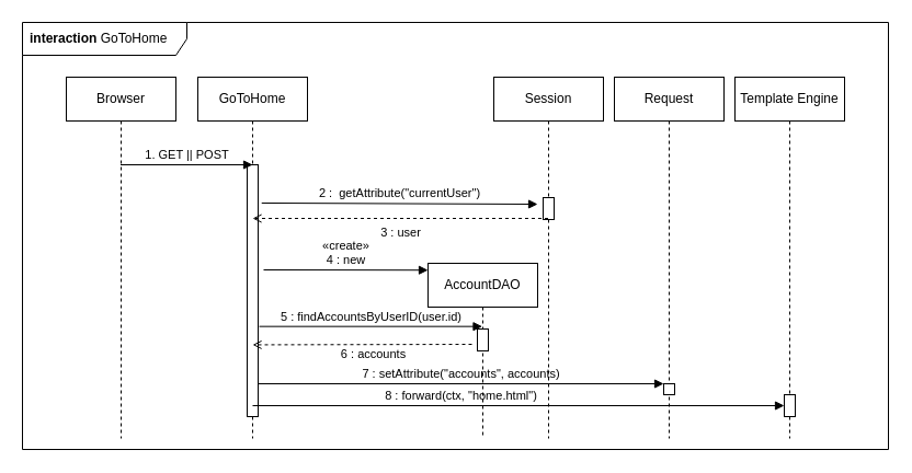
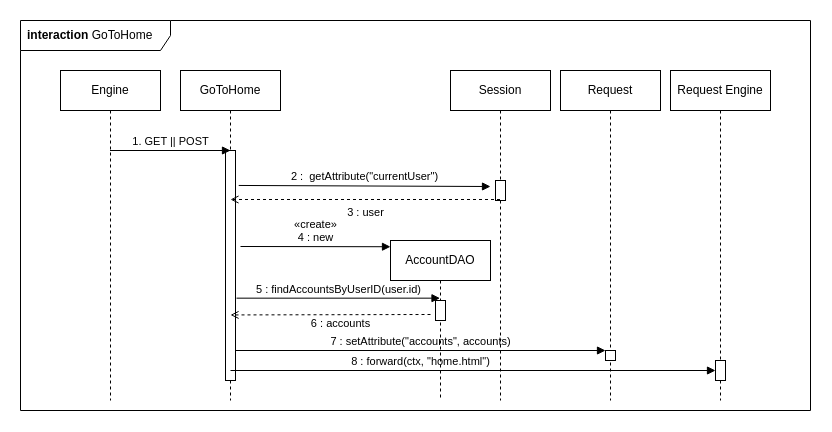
  <mxCell id="0" />
  <mxCell id="1" parent="0" />
  <mxCell id="2" value="&lt;b&gt;interaction&lt;/b&gt; GoToHome" style="shape=umlFrame;whiteSpace=wrap;html=1;width=150;height=30;boundedLbl=1;verticalAlign=middle;align=left;spacingLeft=5;" parent="1" vertex="1"><mxGeometry x="20" y="20" width="790" height="390" as="geometry" /></mxCell>
- <mxCell id="3" value="Browser" style="shape=umlLifeline;perimeter=lifelinePerimeter;whiteSpace=wrap;html=1;container=1;collapsible=0;recursiveResize=0;outlineConnect=0;" parent="1" vertex="1"><mxGeometry x="60" y="70" width="100" height="330" as="geometry" /></mxCell>
+ <mxCell id="3" value="Engine" style="shape=umlLifeline;perimeter=lifelinePerimeter;whiteSpace=wrap;html=1;container=1;collapsible=0;recursiveResize=0;outlineConnect=0;" parent="1" vertex="1"><mxGeometry x="60" y="70" width="100" height="330" as="geometry" /></mxCell>
  <mxCell id="4" value="GoToHome" style="shape=umlLifeline;perimeter=lifelinePerimeter;whiteSpace=wrap;html=1;container=1;collapsible=0;recursiveResize=0;outlineConnect=0;" parent="1" vertex="1"><mxGeometry x="180" y="70" width="100" height="330" as="geometry" /></mxCell>
  <mxCell id="5" value="" style="html=1;points=[];perimeter=orthogonalPerimeter;" parent="4" vertex="1"><mxGeometry x="45" y="80" width="10" height="230" as="geometry" /></mxCell>
  <mxCell id="6" value="7 : setAttribute(&quot;accounts&quot;, accounts)" style="html=1;verticalAlign=bottom;labelBackgroundColor=none;endArrow=block;endFill=1;rounded=0;exitX=1.322;exitY=0.064;exitDx=0;exitDy=0;exitPerimeter=0;" parent="4" target="14" edge="1"><mxGeometry width="160" relative="1" as="geometry"><mxPoint x="55" y="280" as="sourcePoint" /><mxPoint x="306.78" y="281.04" as="targetPoint" /><Array as="points" /></mxGeometry></mxCell>
  <mxCell id="7" value="1. GET || POST" style="html=1;verticalAlign=bottom;labelBackgroundColor=none;endArrow=block;endFill=1;rounded=0;entryX=0.5;entryY=0;entryDx=0;entryDy=0;entryPerimeter=0;" parent="1" source="3" target="5" edge="1"><mxGeometry width="160" relative="1" as="geometry"><mxPoint x="250" y="260" as="sourcePoint" /><mxPoint x="119.5" y="150" as="targetPoint" /><Array as="points"><mxPoint x="110" y="150" /></Array></mxGeometry></mxCell>
  <mxCell id="8" value="Session" style="shape=umlLifeline;perimeter=lifelinePerimeter;whiteSpace=wrap;html=1;container=1;collapsible=0;recursiveResize=0;outlineConnect=0;" parent="1" vertex="1"><mxGeometry x="450" y="70" width="100" height="330" as="geometry" /></mxCell>
  <mxCell id="9" value="" style="html=1;points=[];perimeter=orthogonalPerimeter;" parent="8" vertex="1"><mxGeometry x="45" y="110" width="10" height="20" as="geometry" /></mxCell>
  <mxCell id="10" value="2 :&amp;nbsp; getAttribute(&quot;currentUser&quot;)" style="html=1;verticalAlign=bottom;labelBackgroundColor=none;endArrow=block;endFill=1;rounded=0;exitX=1.322;exitY=0.064;exitDx=0;exitDy=0;exitPerimeter=0;" parent="1" edge="1"><mxGeometry width="160" relative="1" as="geometry"><mxPoint x="238.22" y="184.96" as="sourcePoint" /><mxPoint x="490" y="186" as="targetPoint" /><Array as="points" /></mxGeometry></mxCell>
  <mxCell id="11" value="AccountDAO" style="shape=umlLifeline;perimeter=lifelinePerimeter;whiteSpace=wrap;html=1;container=1;collapsible=0;recursiveResize=0;outlineConnect=0;" parent="1" vertex="1"><mxGeometry x="390" y="240" width="100" height="160" as="geometry" /></mxCell>
  <mxCell id="12" value="" style="html=1;points=[];perimeter=orthogonalPerimeter;" parent="11" vertex="1"><mxGeometry x="45" y="60" width="10" height="20" as="geometry" /></mxCell>
  <mxCell id="13" value="Request" style="shape=umlLifeline;perimeter=lifelinePerimeter;whiteSpace=wrap;html=1;container=1;collapsible=0;recursiveResize=0;outlineConnect=0;" parent="1" vertex="1"><mxGeometry x="560" y="70" width="100" height="330" as="geometry" /></mxCell>
  <mxCell id="14" value="" style="html=1;points=[];perimeter=orthogonalPerimeter;" parent="13" vertex="1"><mxGeometry x="45" y="280" width="10" height="10" as="geometry" /></mxCell>
- <mxCell id="15" value="Template Engine" style="shape=umlLifeline;perimeter=lifelinePerimeter;whiteSpace=wrap;html=1;container=1;collapsible=0;recursiveResize=0;outlineConnect=0;" parent="1" vertex="1"><mxGeometry x="670" y="70" width="100" height="330" as="geometry" /></mxCell>
+ <mxCell id="15" value="Request Engine" style="shape=umlLifeline;perimeter=lifelinePerimeter;whiteSpace=wrap;html=1;container=1;collapsible=0;recursiveResize=0;outlineConnect=0;" parent="1" vertex="1"><mxGeometry x="670" y="70" width="100" height="330" as="geometry" /></mxCell>
  <mxCell id="16" value="" style="html=1;points=[];perimeter=orthogonalPerimeter;" parent="15" vertex="1"><mxGeometry x="45" y="290" width="10" height="20" as="geometry" /></mxCell>
  <mxCell id="17" value="3 : user" style="html=1;verticalAlign=top;labelBackgroundColor=none;endArrow=open;endFill=0;dashed=1;rounded=0;entryX=0.5;entryY=0.1;entryDx=0;entryDy=0;entryPerimeter=0;" parent="1" source="8" edge="1"><mxGeometry width="160" relative="1" as="geometry"><mxPoint x="230" y="360" as="sourcePoint" /><mxPoint x="230" y="199" as="targetPoint" /></mxGeometry></mxCell>
  <mxCell id="18" value="&lt;span&gt;&lt;span&gt;«&lt;/span&gt;&lt;/span&gt;create&lt;span&gt;&lt;span&gt;»&lt;/span&gt;&lt;/span&gt;&lt;br&gt;4 : new" style="html=1;verticalAlign=bottom;labelBackgroundColor=none;endArrow=block;endFill=1;rounded=0;entryX=0;entryY=0.039;entryDx=0;entryDy=0;entryPerimeter=0;" parent="1" target="11" edge="1"><mxGeometry width="160" relative="1" as="geometry"><mxPoint x="240" y="246" as="sourcePoint" /><mxPoint x="300" y="260" as="targetPoint" /></mxGeometry></mxCell>
  <mxCell id="19" value="5 : findAccountsByUserID(user.id)" style="html=1;verticalAlign=bottom;labelBackgroundColor=none;endArrow=block;endFill=1;rounded=0;exitX=1.1;exitY=0.353;exitDx=0;exitDy=0;exitPerimeter=0;" parent="1" target="11" edge="1"><mxGeometry width="160" relative="1" as="geometry"><mxPoint x="236" y="297.67" as="sourcePoint" /><mxPoint x="350" y="300" as="targetPoint" /></mxGeometry></mxCell>
  <mxCell id="20" value="6 : accounts" style="html=1;verticalAlign=top;labelBackgroundColor=none;endArrow=open;endFill=0;dashed=1;rounded=0;entryX=0.5;entryY=0.1;entryDx=0;entryDy=0;entryPerimeter=0;" parent="1" edge="1"><mxGeometry x="-0.1" y="-4" width="160" relative="1" as="geometry"><mxPoint x="430" y="314" as="sourcePoint" /><mxPoint x="230" y="314.44" as="targetPoint" /><mxPoint as="offset" /></mxGeometry></mxCell>
  <mxCell id="21" value="8 : forward(ctx, &quot;home.html&quot;)" style="html=1;verticalAlign=bottom;labelBackgroundColor=none;endArrow=block;endFill=1;rounded=0;exitX=1.322;exitY=0.064;exitDx=0;exitDy=0;exitPerimeter=0;" parent="1" target="16" edge="1"><mxGeometry x="-0.216" width="160" relative="1" as="geometry"><mxPoint x="230" y="370" as="sourcePoint" /><mxPoint x="600" y="370" as="targetPoint" /><Array as="points" /><mxPoint as="offset" /></mxGeometry></mxCell>
